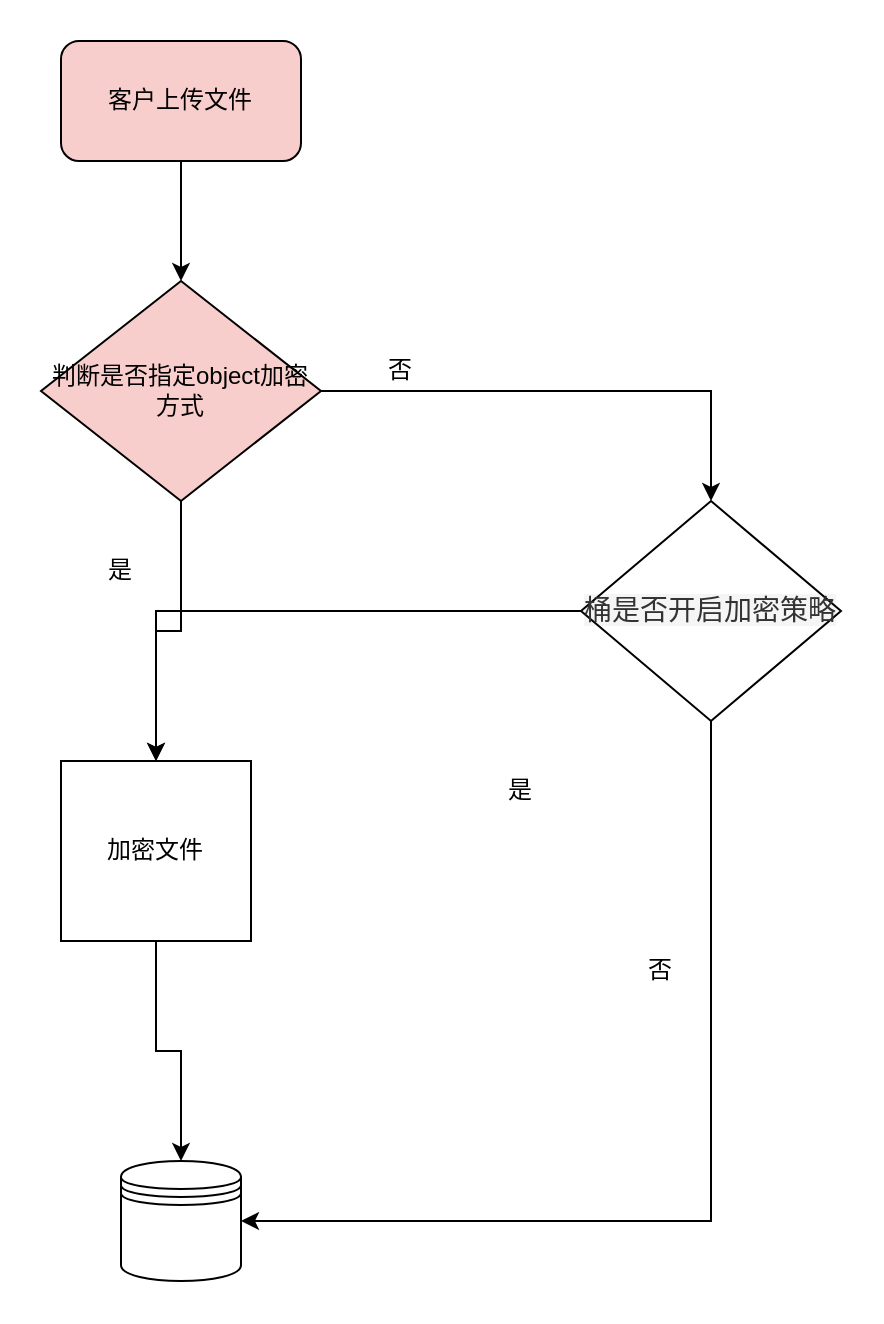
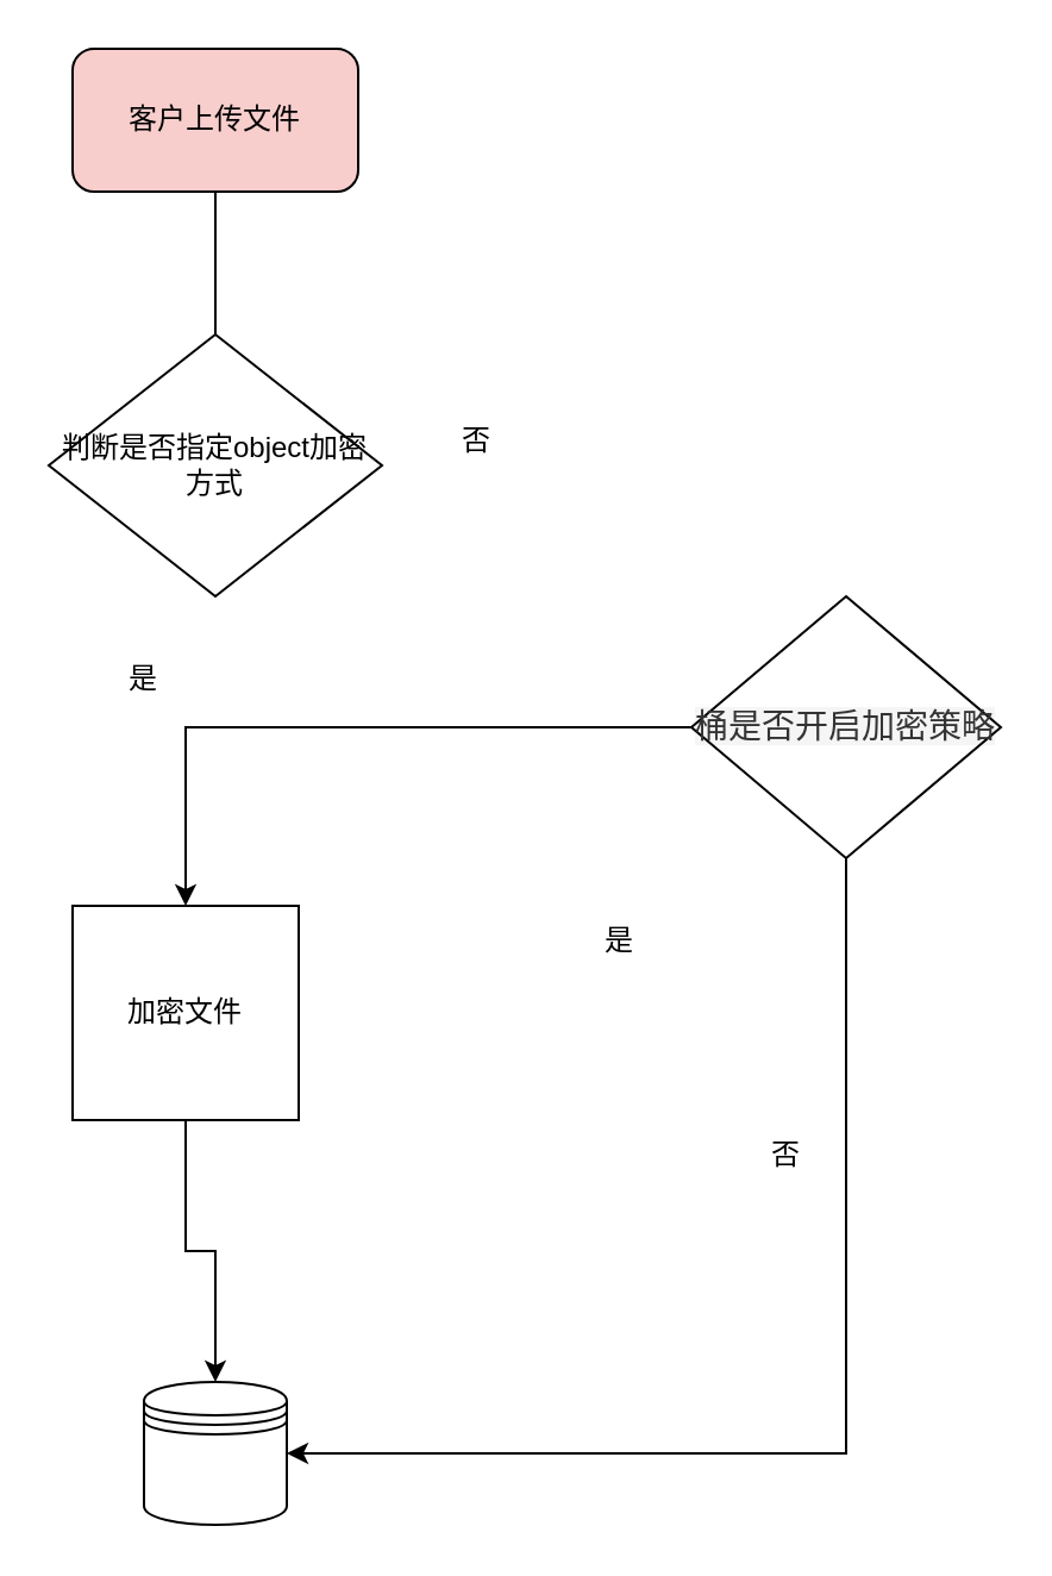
  <mxCell id="0" />
  <mxCell id="1" parent="0" />
- <mxCell id="2" style="edgeStyle=orthogonalEdgeStyle;rounded=0;orthogonalLoop=1;jettySize=auto;html=1;" parent="1" source="4" target="6" edge="1"><mxGeometry relative="1" as="geometry" /></mxCell>
- <mxCell id="3" style="edgeStyle=orthogonalEdgeStyle;rounded=0;orthogonalLoop=1;jettySize=auto;html=1;exitX=1;exitY=0.5;exitDx=0;exitDy=0;entryX=0.5;entryY=0;entryDx=0;entryDy=0;" parent="1" source="4" target="12" edge="1"><mxGeometry relative="1" as="geometry" /></mxCell>
- <mxCell id="4" value="判断是否指定object加密方式" style="rhombus;whiteSpace=wrap;html=1;fillColor=#f8cecc;" parent="1" vertex="1"><mxGeometry x="20" y="140" width="140" height="110" as="geometry" /></mxCell>
+ <mxCell id="4" value="判断是否指定object加密方式" style="rhombus;whiteSpace=wrap;html=1;" parent="1" vertex="1"><mxGeometry x="20" y="140" width="140" height="110" as="geometry" /></mxCell>
  <mxCell id="5" style="edgeStyle=orthogonalEdgeStyle;rounded=0;orthogonalLoop=1;jettySize=auto;html=1;entryX=0.5;entryY=0;entryDx=0;entryDy=0;" parent="1" source="6" target="9" edge="1"><mxGeometry relative="1" as="geometry" /></mxCell>
  <mxCell id="6" value="加密文件" style="rounded=0;whiteSpace=wrap;html=1;" parent="1" vertex="1"><mxGeometry x="30" y="380" width="95" height="90" as="geometry" /></mxCell>
  <mxCell id="7" value="是" style="text;html=1;strokeColor=none;fillColor=none;align=center;verticalAlign=middle;whiteSpace=wrap;rounded=0;" parent="1" vertex="1"><mxGeometry x="30" y="270" width="60" height="30" as="geometry" /></mxCell>
  <mxCell id="8" value="否" style="text;html=1;strokeColor=none;fillColor=none;align=center;verticalAlign=middle;whiteSpace=wrap;rounded=0;" parent="1" vertex="1"><mxGeometry x="170" y="170" width="60" height="30" as="geometry" /></mxCell>
  <mxCell id="9" value="" style="shape=datastore;whiteSpace=wrap;html=1;" parent="1" vertex="1"><mxGeometry x="60" y="580" width="60" height="60" as="geometry" /></mxCell>
  <mxCell id="10" style="edgeStyle=orthogonalEdgeStyle;rounded=0;orthogonalLoop=1;jettySize=auto;html=1;" parent="1" source="12" target="6" edge="1"><mxGeometry relative="1" as="geometry" /></mxCell>
  <mxCell id="11" style="edgeStyle=orthogonalEdgeStyle;rounded=0;orthogonalLoop=1;jettySize=auto;html=1;entryX=1;entryY=0.5;entryDx=0;entryDy=0;" parent="1" source="12" target="9" edge="1"><mxGeometry relative="1" as="geometry"><Array as="points"><mxPoint x="355" y="610" /></Array></mxGeometry></mxCell>
  <mxCell id="12" value="&lt;div style=&quot;text-align: left&quot;&gt;&lt;font color=&quot;#333333&quot; face=&quot;monospace, monospace&quot;&gt;&lt;span style=&quot;font-size: 14px ; background-color: rgba(0 , 0 , 0 , 0.04)&quot;&gt;桶是否开启加密策略&lt;/span&gt;&lt;/font&gt;&lt;/div&gt;" style="rhombus;whiteSpace=wrap;html=1;" parent="1" vertex="1"><mxGeometry x="290" y="250" width="130" height="110" as="geometry" /></mxCell>
  <mxCell id="13" value="是" style="text;html=1;strokeColor=none;fillColor=none;align=center;verticalAlign=middle;whiteSpace=wrap;rounded=0;" parent="1" vertex="1"><mxGeometry x="230" y="380" width="60" height="30" as="geometry" /></mxCell>
  <mxCell id="14" value="否" style="text;html=1;strokeColor=none;fillColor=none;align=center;verticalAlign=middle;whiteSpace=wrap;rounded=0;" parent="1" vertex="1"><mxGeometry x="300" y="470" width="60" height="30" as="geometry" /></mxCell>
- <mxCell id="15" style="edgeStyle=orthogonalEdgeStyle;rounded=0;orthogonalLoop=1;jettySize=auto;html=1;entryX=0.5;entryY=0;entryDx=0;entryDy=0;" parent="1" source="16" target="4" edge="1"><mxGeometry relative="1" as="geometry" /></mxCell>
+ <mxCell id="15" style="edgeStyle=orthogonalEdgeStyle;rounded=0;orthogonalLoop=1;jettySize=auto;html=1;entryX=0.5;entryY=0;entryDx=0;entryDy=0;endArrow=none;" parent="1" source="16" target="4" edge="1"><mxGeometry relative="1" as="geometry" /></mxCell>
  <mxCell id="16" value="客户上传文件" style="rounded=1;whiteSpace=wrap;html=1;fillColor=#f8cecc;" parent="1" vertex="1"><mxGeometry x="30" y="20" width="120" height="60" as="geometry" /></mxCell>
